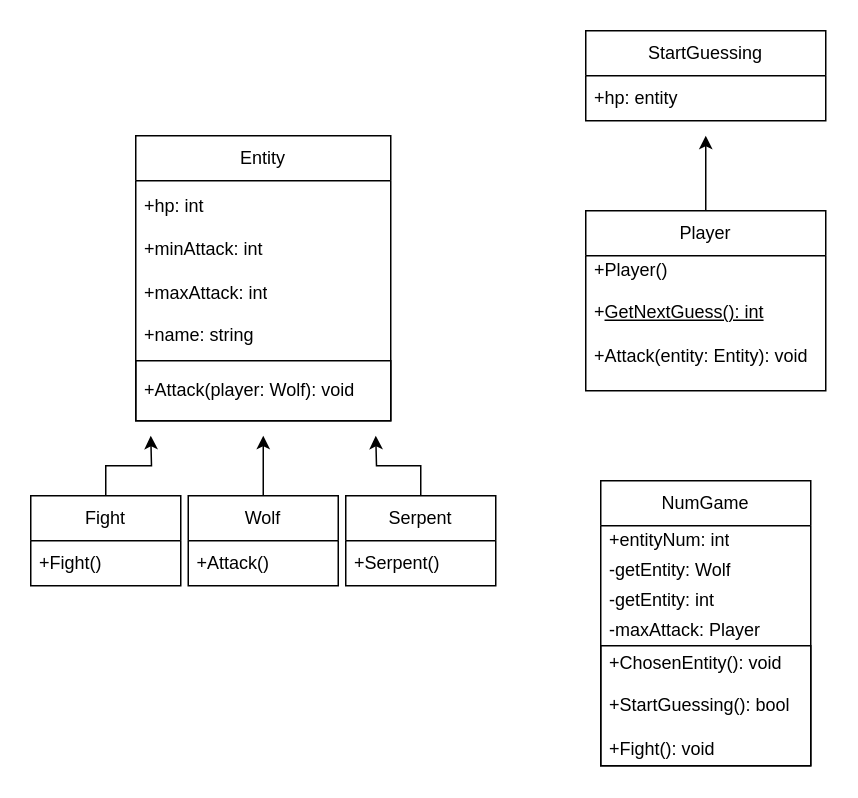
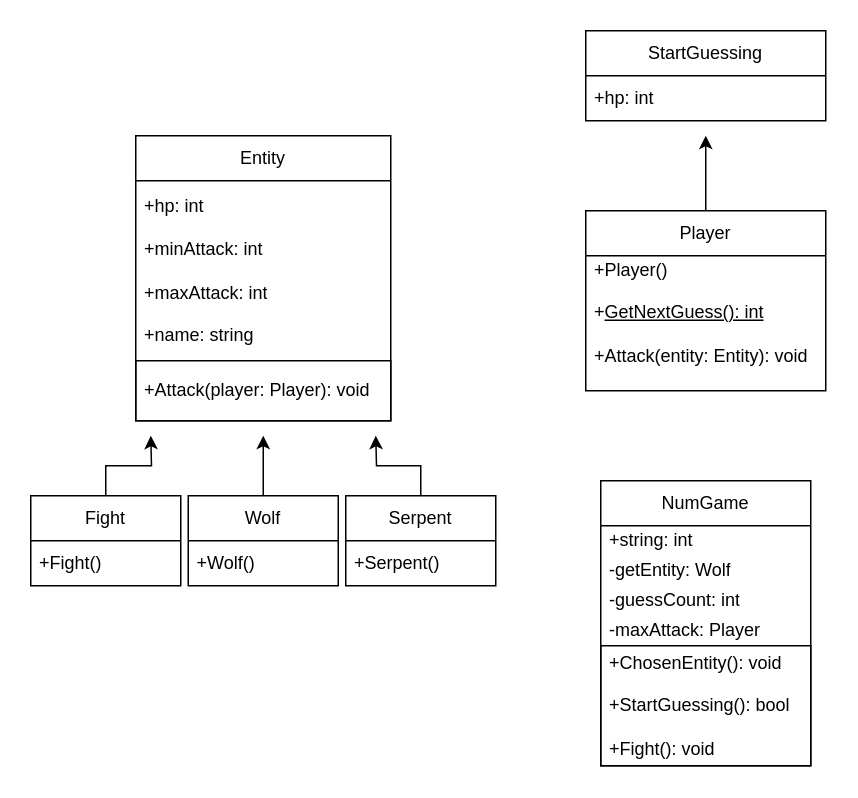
  <mxCell id="0" />
  <mxCell id="1" parent="0" />
  <mxCell id="2" value="Entity" style="swimlane;fontStyle=0;childLayout=stackLayout;horizontal=1;startSize=30;horizontalStack=0;resizeParent=1;resizeParentMax=0;resizeLast=0;collapsible=1;marginBottom=0;whiteSpace=wrap;html=1;" parent="1" vertex="1"><mxGeometry x="90" y="90" width="170" height="190" as="geometry" /></mxCell>
  <mxCell id="3" value="+hp: int&lt;div&gt;&lt;br&gt;&lt;div&gt;+minAttack: int&lt;/div&gt;&lt;/div&gt;&lt;div&gt;&lt;br&gt;&lt;/div&gt;&lt;div&gt;+maxAttack: int&lt;/div&gt;&lt;div&gt;&lt;br&gt;&lt;/div&gt;&lt;div&gt;+name: string&lt;/div&gt;" style="text;strokeColor=none;fillColor=none;align=left;verticalAlign=middle;spacingLeft=4;spacingRight=4;overflow=hidden;points=[[0,0.5],[1,0.5]];portConstraint=eastwest;rotatable=0;whiteSpace=wrap;html=1;" parent="2" vertex="1"><mxGeometry y="30" width="170" height="120" as="geometry" /></mxCell>
- <mxCell id="4" value="+Attack(player: Wolf): void" style="text;strokeColor=default;fillColor=none;align=left;verticalAlign=middle;spacingLeft=4;spacingRight=4;overflow=hidden;points=[[0,0.5],[1,0.5]];portConstraint=eastwest;rotatable=0;whiteSpace=wrap;html=1;labelBorderColor=none;fontColor=default;" parent="2" vertex="1"><mxGeometry y="150" width="170" height="40" as="geometry" /></mxCell>
+ <mxCell id="4" value="+Attack(player: Player): void" style="text;strokeColor=default;fillColor=none;align=left;verticalAlign=middle;spacingLeft=4;spacingRight=4;overflow=hidden;points=[[0,0.5],[1,0.5]];portConstraint=eastwest;rotatable=0;whiteSpace=wrap;html=1;labelBorderColor=none;fontColor=default;" parent="2" vertex="1"><mxGeometry y="150" width="170" height="40" as="geometry" /></mxCell>
  <mxCell id="5" value="StartGuessing" style="swimlane;fontStyle=0;childLayout=stackLayout;horizontal=1;startSize=30;horizontalStack=0;resizeParent=1;resizeParentMax=0;resizeLast=0;collapsible=1;marginBottom=0;whiteSpace=wrap;html=1;" parent="1" vertex="1"><mxGeometry x="390" y="20" width="160" height="60" as="geometry" /></mxCell>
- <mxCell id="6" value="+hp: entity" style="text;strokeColor=none;fillColor=none;align=left;verticalAlign=middle;spacingLeft=4;spacingRight=4;overflow=hidden;points=[[0,0.5],[1,0.5]];portConstraint=eastwest;rotatable=0;whiteSpace=wrap;html=1;" parent="5" vertex="1"><mxGeometry y="30" width="160" height="30" as="geometry" /></mxCell>
+ <mxCell id="6" value="+hp: int" style="text;strokeColor=none;fillColor=none;align=left;verticalAlign=middle;spacingLeft=4;spacingRight=4;overflow=hidden;points=[[0,0.5],[1,0.5]];portConstraint=eastwest;rotatable=0;whiteSpace=wrap;html=1;" parent="5" vertex="1"><mxGeometry y="30" width="160" height="30" as="geometry" /></mxCell>
  <mxCell id="7" style="edgeStyle=orthogonalEdgeStyle;rounded=0;orthogonalLoop=1;jettySize=auto;html=1;" parent="1" source="8" edge="1"><mxGeometry relative="1" as="geometry"><mxPoint x="470" y="90" as="targetPoint" /></mxGeometry></mxCell>
  <mxCell id="8" value="Player" style="swimlane;fontStyle=0;childLayout=stackLayout;horizontal=1;startSize=30;horizontalStack=0;resizeParent=1;resizeParentMax=0;resizeLast=0;collapsible=1;marginBottom=0;whiteSpace=wrap;html=1;" parent="1" vertex="1"><mxGeometry x="390" y="140" width="160" height="120" as="geometry" /></mxCell>
  <mxCell id="9" value="&lt;div&gt;+Player()&lt;/div&gt;&lt;div&gt;&lt;br&gt;&lt;/div&gt;&lt;div&gt;+&lt;u&gt;GetNextGuess(): int&lt;/u&gt;&lt;/div&gt;&lt;div&gt;&lt;br&gt;&lt;/div&gt;&lt;div&gt;+Attack(entity: Entity): void&lt;div&gt;&lt;br&gt;&lt;/div&gt;&lt;/div&gt;" style="text;strokeColor=none;fillColor=none;align=left;verticalAlign=middle;spacingLeft=4;spacingRight=4;overflow=hidden;points=[[0,0.5],[1,0.5]];portConstraint=eastwest;rotatable=0;whiteSpace=wrap;html=1;" parent="8" vertex="1"><mxGeometry y="30" width="160" height="90" as="geometry" /></mxCell>
  <mxCell id="10" style="edgeStyle=orthogonalEdgeStyle;rounded=0;orthogonalLoop=1;jettySize=auto;html=1;" parent="1" source="11" edge="1"><mxGeometry relative="1" as="geometry"><mxPoint x="100" y="290" as="targetPoint" /></mxGeometry></mxCell>
  <mxCell id="11" value="Fight" style="swimlane;fontStyle=0;childLayout=stackLayout;horizontal=1;startSize=30;horizontalStack=0;resizeParent=1;resizeParentMax=0;resizeLast=0;collapsible=1;marginBottom=0;whiteSpace=wrap;html=1;" parent="1" vertex="1"><mxGeometry x="20" y="330" width="100" height="60" as="geometry" /></mxCell>
  <mxCell id="12" value="+Fight()" style="text;strokeColor=none;fillColor=none;align=left;verticalAlign=middle;spacingLeft=4;spacingRight=4;overflow=hidden;points=[[0,0.5],[1,0.5]];portConstraint=eastwest;rotatable=0;whiteSpace=wrap;html=1;" parent="11" vertex="1"><mxGeometry y="30" width="100" height="30" as="geometry" /></mxCell>
  <mxCell id="13" style="edgeStyle=orthogonalEdgeStyle;rounded=0;orthogonalLoop=1;jettySize=auto;html=1;" parent="1" source="14" edge="1"><mxGeometry relative="1" as="geometry"><mxPoint x="175" y="290" as="targetPoint" /></mxGeometry></mxCell>
  <mxCell id="14" value="Wolf" style="swimlane;fontStyle=0;childLayout=stackLayout;horizontal=1;startSize=30;horizontalStack=0;resizeParent=1;resizeParentMax=0;resizeLast=0;collapsible=1;marginBottom=0;whiteSpace=wrap;html=1;" parent="1" vertex="1"><mxGeometry x="125" y="330" width="100" height="60" as="geometry" /></mxCell>
- <mxCell id="15" value="+Attack()" style="text;strokeColor=none;fillColor=none;align=left;verticalAlign=middle;spacingLeft=4;spacingRight=4;overflow=hidden;points=[[0,0.5],[1,0.5]];portConstraint=eastwest;rotatable=0;whiteSpace=wrap;html=1;" parent="14" vertex="1"><mxGeometry y="30" width="100" height="30" as="geometry" /></mxCell>
+ <mxCell id="15" value="+Wolf()" style="text;strokeColor=none;fillColor=none;align=left;verticalAlign=middle;spacingLeft=4;spacingRight=4;overflow=hidden;points=[[0,0.5],[1,0.5]];portConstraint=eastwest;rotatable=0;whiteSpace=wrap;html=1;" parent="14" vertex="1"><mxGeometry y="30" width="100" height="30" as="geometry" /></mxCell>
  <mxCell id="16" style="edgeStyle=orthogonalEdgeStyle;rounded=0;orthogonalLoop=1;jettySize=auto;html=1;" parent="1" source="17" edge="1"><mxGeometry relative="1" as="geometry"><mxPoint x="250" y="290" as="targetPoint" /></mxGeometry></mxCell>
  <mxCell id="17" value="Serpent" style="swimlane;fontStyle=0;childLayout=stackLayout;horizontal=1;startSize=30;horizontalStack=0;resizeParent=1;resizeParentMax=0;resizeLast=0;collapsible=1;marginBottom=0;whiteSpace=wrap;html=1;" parent="1" vertex="1"><mxGeometry x="230" y="330" width="100" height="60" as="geometry" /></mxCell>
  <mxCell id="18" value="+Serpent()" style="text;strokeColor=none;fillColor=none;align=left;verticalAlign=middle;spacingLeft=4;spacingRight=4;overflow=hidden;points=[[0,0.5],[1,0.5]];portConstraint=eastwest;rotatable=0;whiteSpace=wrap;html=1;" parent="17" vertex="1"><mxGeometry y="30" width="100" height="30" as="geometry" /></mxCell>
  <mxCell id="19" value="NumGame" style="swimlane;fontStyle=0;childLayout=stackLayout;horizontal=1;startSize=30;horizontalStack=0;resizeParent=1;resizeParentMax=0;resizeLast=0;collapsible=1;marginBottom=0;whiteSpace=wrap;html=1;" parent="1" vertex="1"><mxGeometry x="400" y="320" width="140" height="190" as="geometry" /></mxCell>
- <mxCell id="20" value="+&lt;span style=&quot;background-color: transparent; color: light-dark(rgb(0, 0, 0), rgb(255, 255, 255));&quot;&gt;entityNum: int&lt;/span&gt;" style="text;strokeColor=none;fillColor=none;align=left;verticalAlign=middle;spacingLeft=4;spacingRight=4;overflow=hidden;points=[[0,0.5],[1,0.5]];portConstraint=eastwest;rotatable=0;whiteSpace=wrap;html=1;" parent="19" vertex="1"><mxGeometry y="30" width="140" height="20" as="geometry" /></mxCell>
+ <mxCell id="20" value="+&lt;span style=&quot;background-color: transparent; color: light-dark(rgb(0, 0, 0), rgb(255, 255, 255));&quot;&gt;string: int&lt;/span&gt;" style="text;strokeColor=none;fillColor=none;align=left;verticalAlign=middle;spacingLeft=4;spacingRight=4;overflow=hidden;points=[[0,0.5],[1,0.5]];portConstraint=eastwest;rotatable=0;whiteSpace=wrap;html=1;" parent="19" vertex="1"><mxGeometry y="30" width="140" height="20" as="geometry" /></mxCell>
  <mxCell id="21" value="&lt;div&gt;-getEntity: Wolf&lt;/div&gt;" style="text;strokeColor=none;fillColor=none;align=left;verticalAlign=middle;spacingLeft=4;spacingRight=4;overflow=hidden;points=[[0,0.5],[1,0.5]];portConstraint=eastwest;rotatable=0;whiteSpace=wrap;html=1;" parent="19" vertex="1"><mxGeometry y="50" width="140" height="20" as="geometry" /></mxCell>
- <mxCell id="22" value="-getEntity: int" style="text;strokeColor=none;fillColor=none;align=left;verticalAlign=middle;spacingLeft=4;spacingRight=4;overflow=hidden;points=[[0,0.5],[1,0.5]];portConstraint=eastwest;rotatable=0;whiteSpace=wrap;html=1;" parent="19" vertex="1"><mxGeometry y="70" width="140" height="20" as="geometry" /></mxCell>
+ <mxCell id="22" value="-guessCount: int" style="text;strokeColor=none;fillColor=none;align=left;verticalAlign=middle;spacingLeft=4;spacingRight=4;overflow=hidden;points=[[0,0.5],[1,0.5]];portConstraint=eastwest;rotatable=0;whiteSpace=wrap;html=1;" parent="19" vertex="1"><mxGeometry y="70" width="140" height="20" as="geometry" /></mxCell>
  <mxCell id="23" value="-maxAttack: Player" style="text;strokeColor=none;fillColor=none;align=left;verticalAlign=middle;spacingLeft=4;spacingRight=4;overflow=hidden;points=[[0,0.5],[1,0.5]];portConstraint=eastwest;rotatable=0;whiteSpace=wrap;html=1;" vertex="1" parent="19"><mxGeometry y="90" width="140" height="20" as="geometry" /></mxCell>
  <mxCell id="24" value="+ChosenEntity(): void&lt;div&gt;&lt;br&gt;&lt;/div&gt;&lt;div&gt;+StartGuessing(): bool&lt;/div&gt;&lt;div&gt;&lt;br&gt;&lt;/div&gt;&lt;div&gt;+Fight(): void&lt;/div&gt;" style="text;strokeColor=default;fillColor=none;align=left;verticalAlign=middle;spacingLeft=4;spacingRight=4;overflow=hidden;points=[[0,0.5],[1,0.5]];portConstraint=eastwest;rotatable=0;whiteSpace=wrap;html=1;" parent="19" vertex="1"><mxGeometry y="110" width="140" height="80" as="geometry" /></mxCell>
